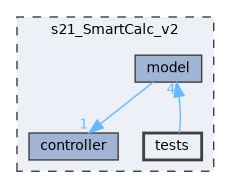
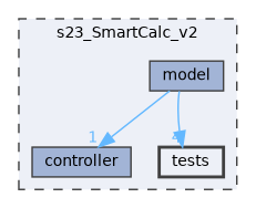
  digraph {
    compound=true
    node [color=grey25 fillcolor="#a2b4d6" fontname=Helvetica fontsize=10 shape=box style=filled]
    edge [color=steelblue1 fontcolor=steelblue1 fontname=Helvetica fontsize=10 labeldistance=1.5 labelfontname=Helvetica labelfontsize=10]
    n1 [height=0.2 label=controller width=0.4]
    n2 [height=0.2 label=model width=0.4]
    n3 [fillcolor="#edf0f7" height=0.2 label=tests style="filled,bold" width=0.4]
    subgraph cluster_1 {
      bgcolor="#edf0f7"
      fontname=Helvetica
      fontsize=10
-     label=s21_SmartCalc_v2
+     label=s23_SmartCalc_v2
      pencolor=grey25
      style="filled,dashed"
      n1
      n2
      n3
    }
    n2 -> n1 [headlabel=1]
-   n3 -> n2 [headlabel=4]
+   n2 -> n3 [headlabel=4]
  }
